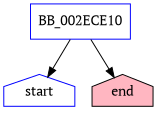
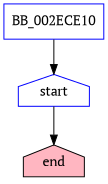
  digraph {
    fontname="PT Serif"
    node [color=blue fillcolor=white fontname="PT Serif" shape=house style=filled]
    edge [fontname="PT Serif"]
    BB_002ECE10 [shape=box]
    start
    end [color=black fillcolor=lightpink]
    BB_002ECE10 -> start
-   BB_002ECE10 -> end
+   start -> end
  }
